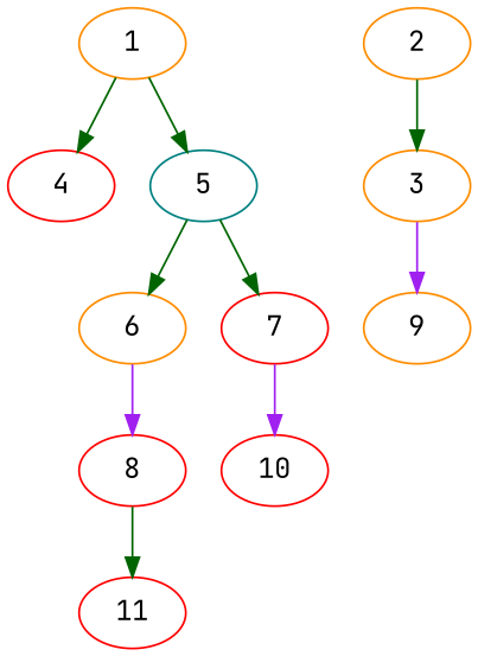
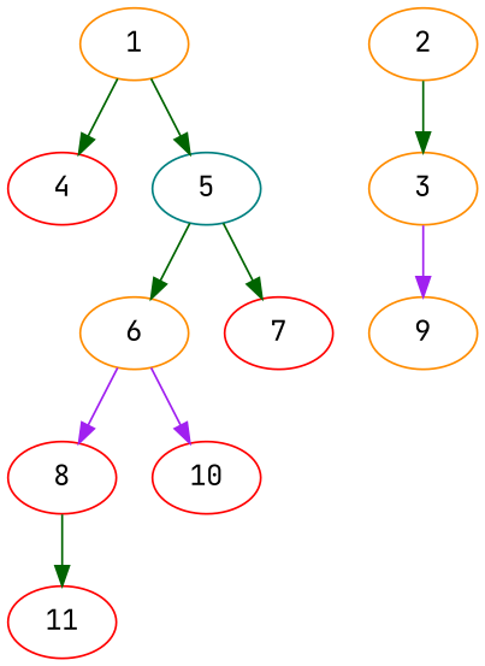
  digraph {
    fontname="JetBrains Mono"
    node [color=darkorange fontname="JetBrains Mono"]
    edge [color=darkgreen fontname="JetBrains Mono"]
    1 [alpha=28.63]
    4 [alpha=22.71 color=red]
    5 [alpha=44.28 color=teal]
    6 [alpha=26.47]
    7 [alpha=31.47 color=red]
    8 [alpha=34.55 color=red]
    10 [alpha=26.94 color=red]
    2 [alpha=45.27]
    3 [alpha=49.51]
    9 [alpha=24.21]
    11 [alpha=24.15 color=red]
    1 -> 4
    1 -> 5
    5 -> 6
    5 -> 7
    6 -> 8 [color=purple]
-   7 -> 10 [color=purple]
+   6 -> 10 [color=purple]
    8 -> 11
    2 -> 3
    3 -> 9 [color=purple]
  }
